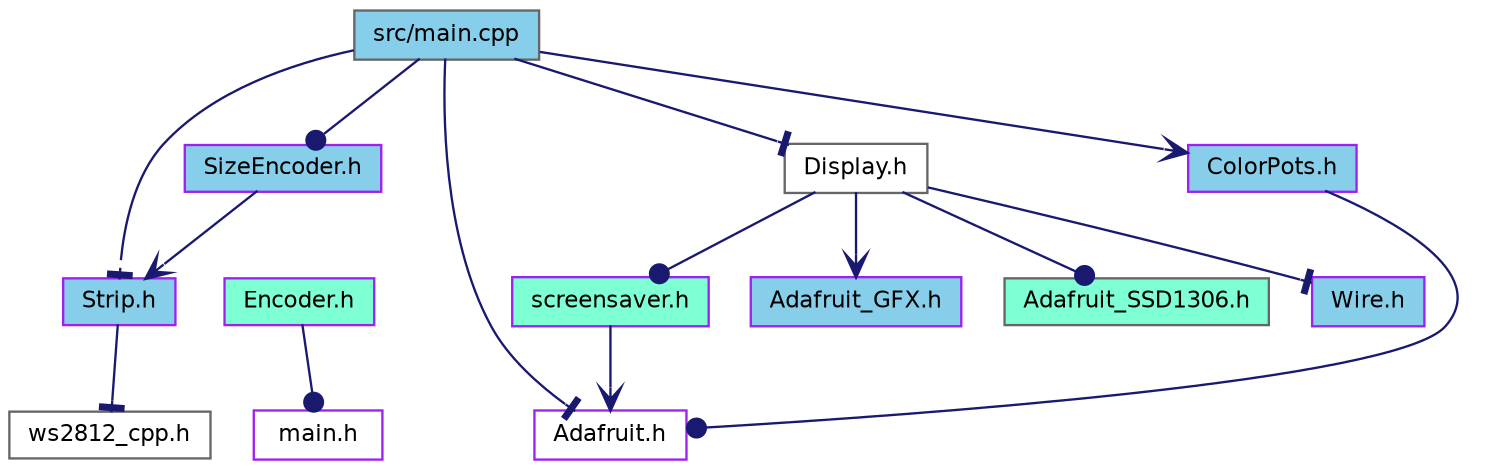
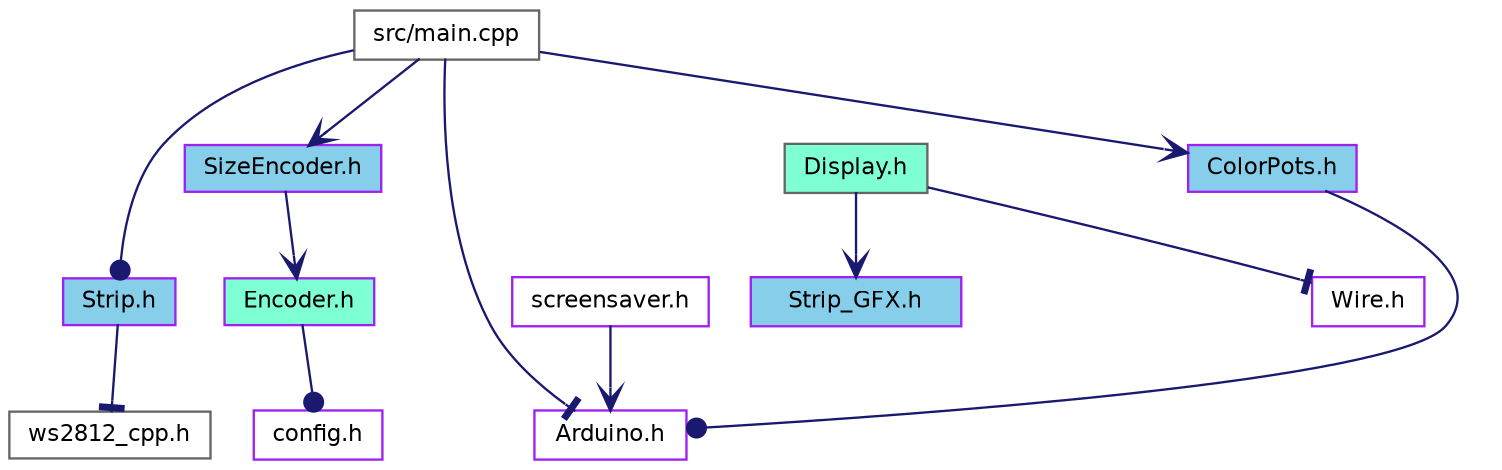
  digraph {
    node [color=purple fillcolor=white fontname=Helvetica fontsize=10 shape=record style=filled]
    edge [arrowhead=dot color=midnightblue fontname=Helvetica fontsize=10 labelfontname=Helvetica labelfontsize=10 style=solid]
-   n1 [color=gray40 fillcolor=skyblue fontcolor=black height=0.2 label="src/main.cpp" width=0.4]
-   n2 [height=0.2 label="Adafruit.h" width=0.4]
+   n1 [color=gray40 fontcolor=black height=0.2 label="src/main.cpp" width=0.4]
+   n2 [height=0.2 label="Arduino.h" width=0.4]
    n3 [fillcolor=skyblue height=0.2 label="Strip.h" width=0.4]
    n4 [fillcolor=skyblue height=0.2 label="SizeEncoder.h" width=0.4]
    n5 [fillcolor=skyblue height=0.2 label="ColorPots.h" width=0.4]
-   n6 [color=gray40 height=0.2 label="Display.h" width=0.4]
-   n7 [height=0.2 label="main.h" width=0.4]
+   n6 [color=gray40 fillcolor=aquamarine height=0.2 label="Display.h" width=0.4]
+   n7 [height=0.2 label="config.h" width=0.4]
    n8 [color=gray40 height=0.2 label="ws2812_cpp.h" width=0.4]
    n9 [fillcolor=aquamarine height=0.2 label="Encoder.h" width=0.4]
-   n10 [fillcolor=skyblue height=0.2 label="Adafruit_GFX.h" width=0.4]
-   n11 [color=gray40 fillcolor=aquamarine height=0.2 label="Adafruit_SSD1306.h" width=0.4]
-   n12 [fillcolor=skyblue height=0.2 label="Wire.h" width=0.4]
-   n13 [fillcolor=aquamarine height=0.2 label="screensaver.h" width=0.4]
+   n10 [fillcolor=skyblue height=0.2 label="Strip_GFX.h" width=0.4]
+   n12 [height=0.2 label="Wire.h" width=0.4]
+   n13 [height=0.2 label="screensaver.h" width=0.4]
    n1 -> n2 [arrowhead=tee]
-   n1 -> n3 [arrowhead=tee]
-   n1 -> n4
+   n1 -> n3
+   n1 -> n4 [arrowhead=vee]
    n1 -> n5 [arrowhead=vee]
-   n1 -> n6 [arrowhead=tee]
    n3 -> n8 [arrowhead=tee]
-   n4 -> n3 [arrowhead=vee]
+   n4 -> n9 [arrowhead=vee]
    n5 -> n2
    n6 -> n10 [arrowhead=vee]
-   n6 -> n11
    n6 -> n12 [arrowhead=tee]
-   n6 -> n13
    n9 -> n7
    n13 -> n2 [arrowhead=vee]
  }
